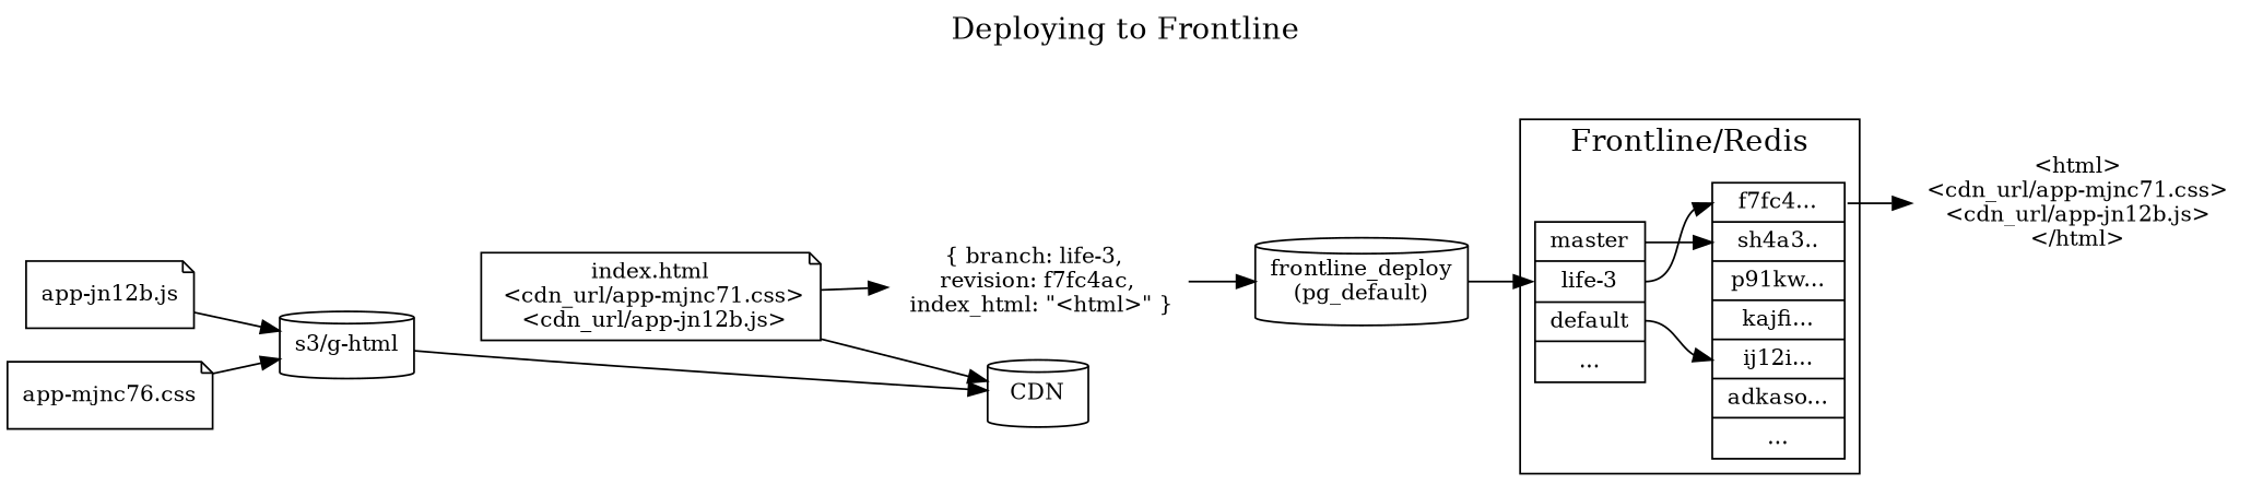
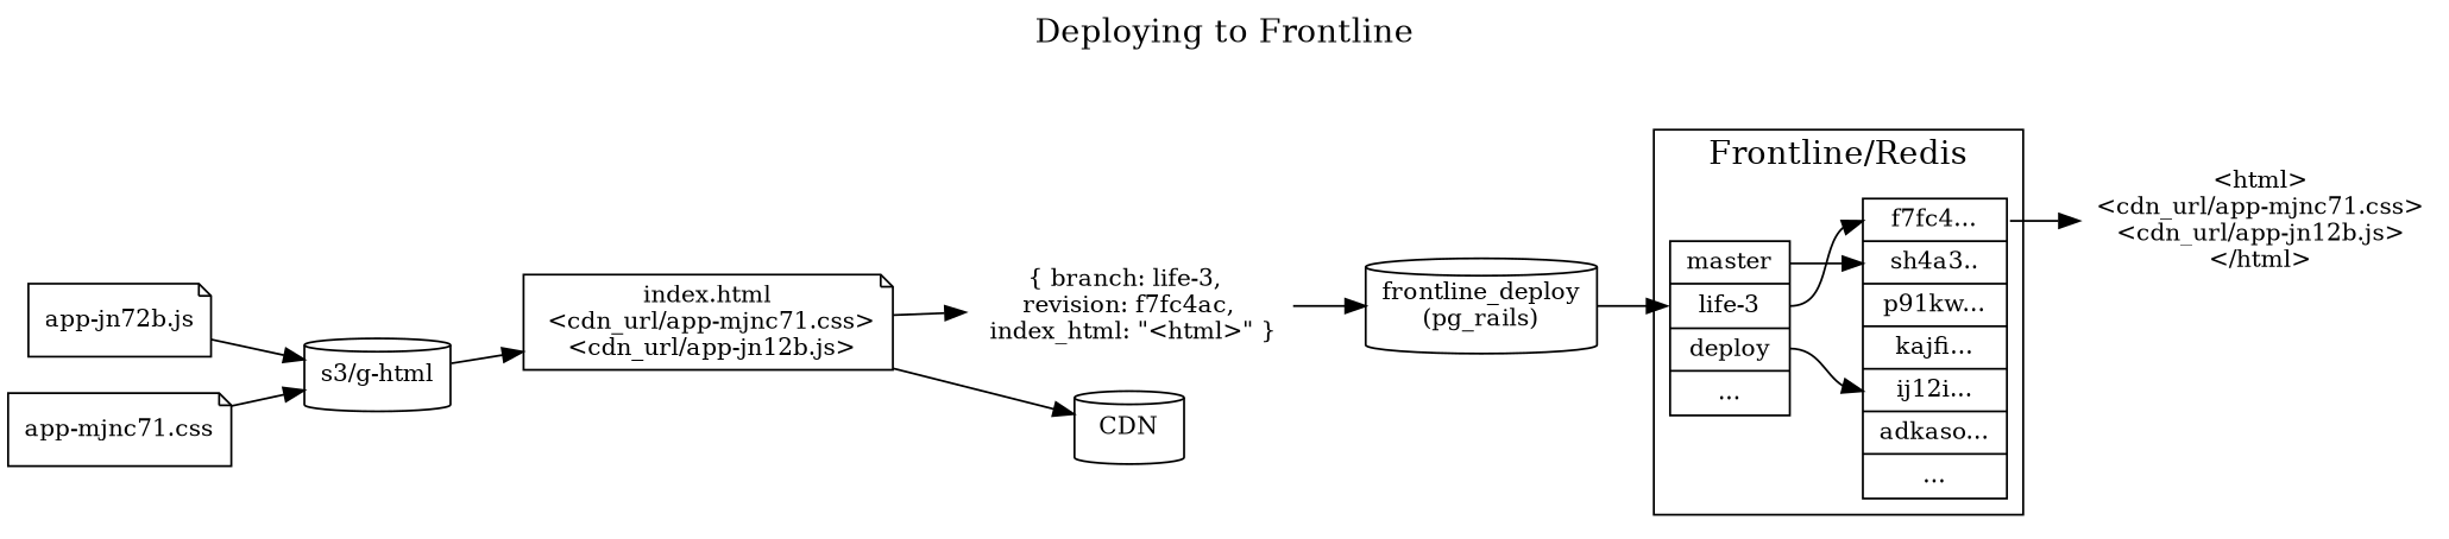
  digraph {
    fontsize=16
    label="Deploying to Frontline"
    labelloc=t
    rankdir=LR
    node [fontsize=12 shape=cylinder]
-   n1 [label="<f0> master | <f1> life-3 | <f2> default | ..." shape=record]
+   n1 [label="<f0> master | <f1> life-3 | <f2> deploy | ..." shape=record]
    n2 [label="<f0>  f7fc4... | <f1> sh4a3.. | <f2> p91kw... | <f3> kajfi... | <f4> ij12i... | <f5> adkaso... | ..." shape=record]
    n3 [label="<html>\n<cdn_url/app-mjnc71.css>\n<cdn_url/app-jn12b.js>\n</html>" shape=plaintext]
    n4 [label="{ branch: life-3, \nrevision: f7fc4ac,\n index_html: \"<html>\" }" shape=plaintext]
-   n5 [label="frontline_deploy\n(pg_default)"]
+   n5 [label="frontline_deploy\n(pg_rails)"]
    n6 [label="index.html\n <cdn_url/app-mjnc71.css>\n <cdn_url/app-jn12b.js>" shape=note]
    CDN
    n8 [label="s3/g-html"]
-   n9 [label="app-jn12b.js" shape=note]
-   n10 [label="app-mjnc76.css" shape=note]
+   n9 [label="app-jn72b.js" shape=note]
+   n10 [label="app-mjnc71.css" shape=note]
    subgraph cluster_1 {
      label="Frontline/Redis"
      n1
      n2
    }
    n1 -> n2 [headport=f1 tailport=f0]
    n1 -> n2 [headport=f0 tailport=f1]
    n1 -> n2 [headport=f4 tailport=f2]
    n2 -> n3 [tailport=f0]
    n4 -> n5
    n5 -> n1 [headport=f1]
    n6 -> n4
    n6 -> CDN
-   n8 -> CDN
+   n8 -> n6
    n9 -> n8
    n10 -> n8
  }
